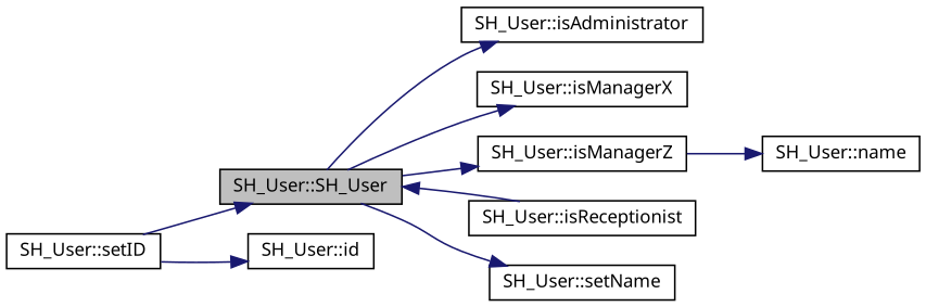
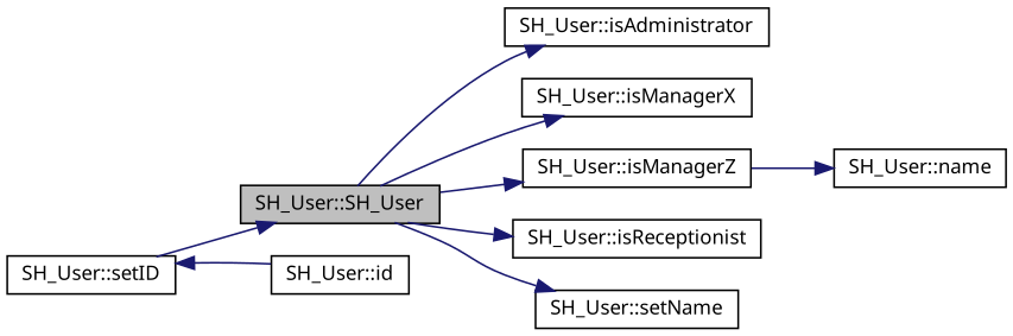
  digraph {
    rankdir=LR
    node [color=black fontname=Verdana fontsize=11 shape=record]
    edge [color=midnightblue fontname=Verdana fontsize=11 labelfontname=Verdana labelfontsize=11 style=solid]
    n1 [fillcolor=grey75 fontcolor=black height=0.2 label="SH_User::SH_User" style=filled width=0.4]
    n2 [height=0.2 label="SH_User::isAdministrator" width=0.4]
    n3 [height=0.2 label="SH_User::isManagerX" width=0.4]
    n4 [height=0.2 label="SH_User::isManagerZ" width=0.4]
    n5 [height=0.2 label="SH_User::isReceptionist" width=0.4]
    n6 [height=0.2 label="SH_User::setName" width=0.4]
    n7 [height=0.2 label="SH_User::name" width=0.4]
    n8 [height=0.2 label="SH_User::setID" width=0.4]
    n9 [height=0.2 label="SH_User::id" width=0.4]
    n1 -> n2
    n1 -> n3
    n1 -> n4
-   n5 -> n1
+   n1 -> n5
    n1 -> n6
    n4 -> n7
    n8 -> n1
-   n8 -> n9
+   n9 -> n8
  }
